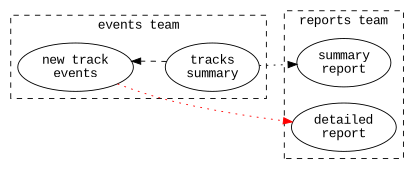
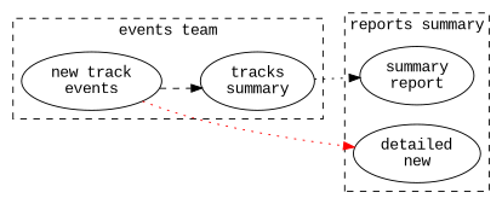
  digraph {
    fontname="Liberation Mono"
    rankdir=LR
    node [fontname="Liberation Mono"]
    edge [fontname="Liberation Mono" style=dotted]
    n1 [label="new track\nevents"]
    n2 [label="tracks\nsummary"]
    n3 [label="summary\nreport"]
-   n4 [label="detailed\nreport"]
+   n4 [label="detailed\nnew"]
    subgraph cluster_1 {
      label="events team"
      style=dashed
      n1
      n2
    }
    subgraph cluster_2 {
-     label="reports team"
+     label="reports summary"
      style=dashed
      n3
      n4
    }
-   n2 -> n1 [style=dashed]
+   n1 -> n2 [style=dashed]
    n1 -> n4 [color=red]
    n2 -> n3
  }
